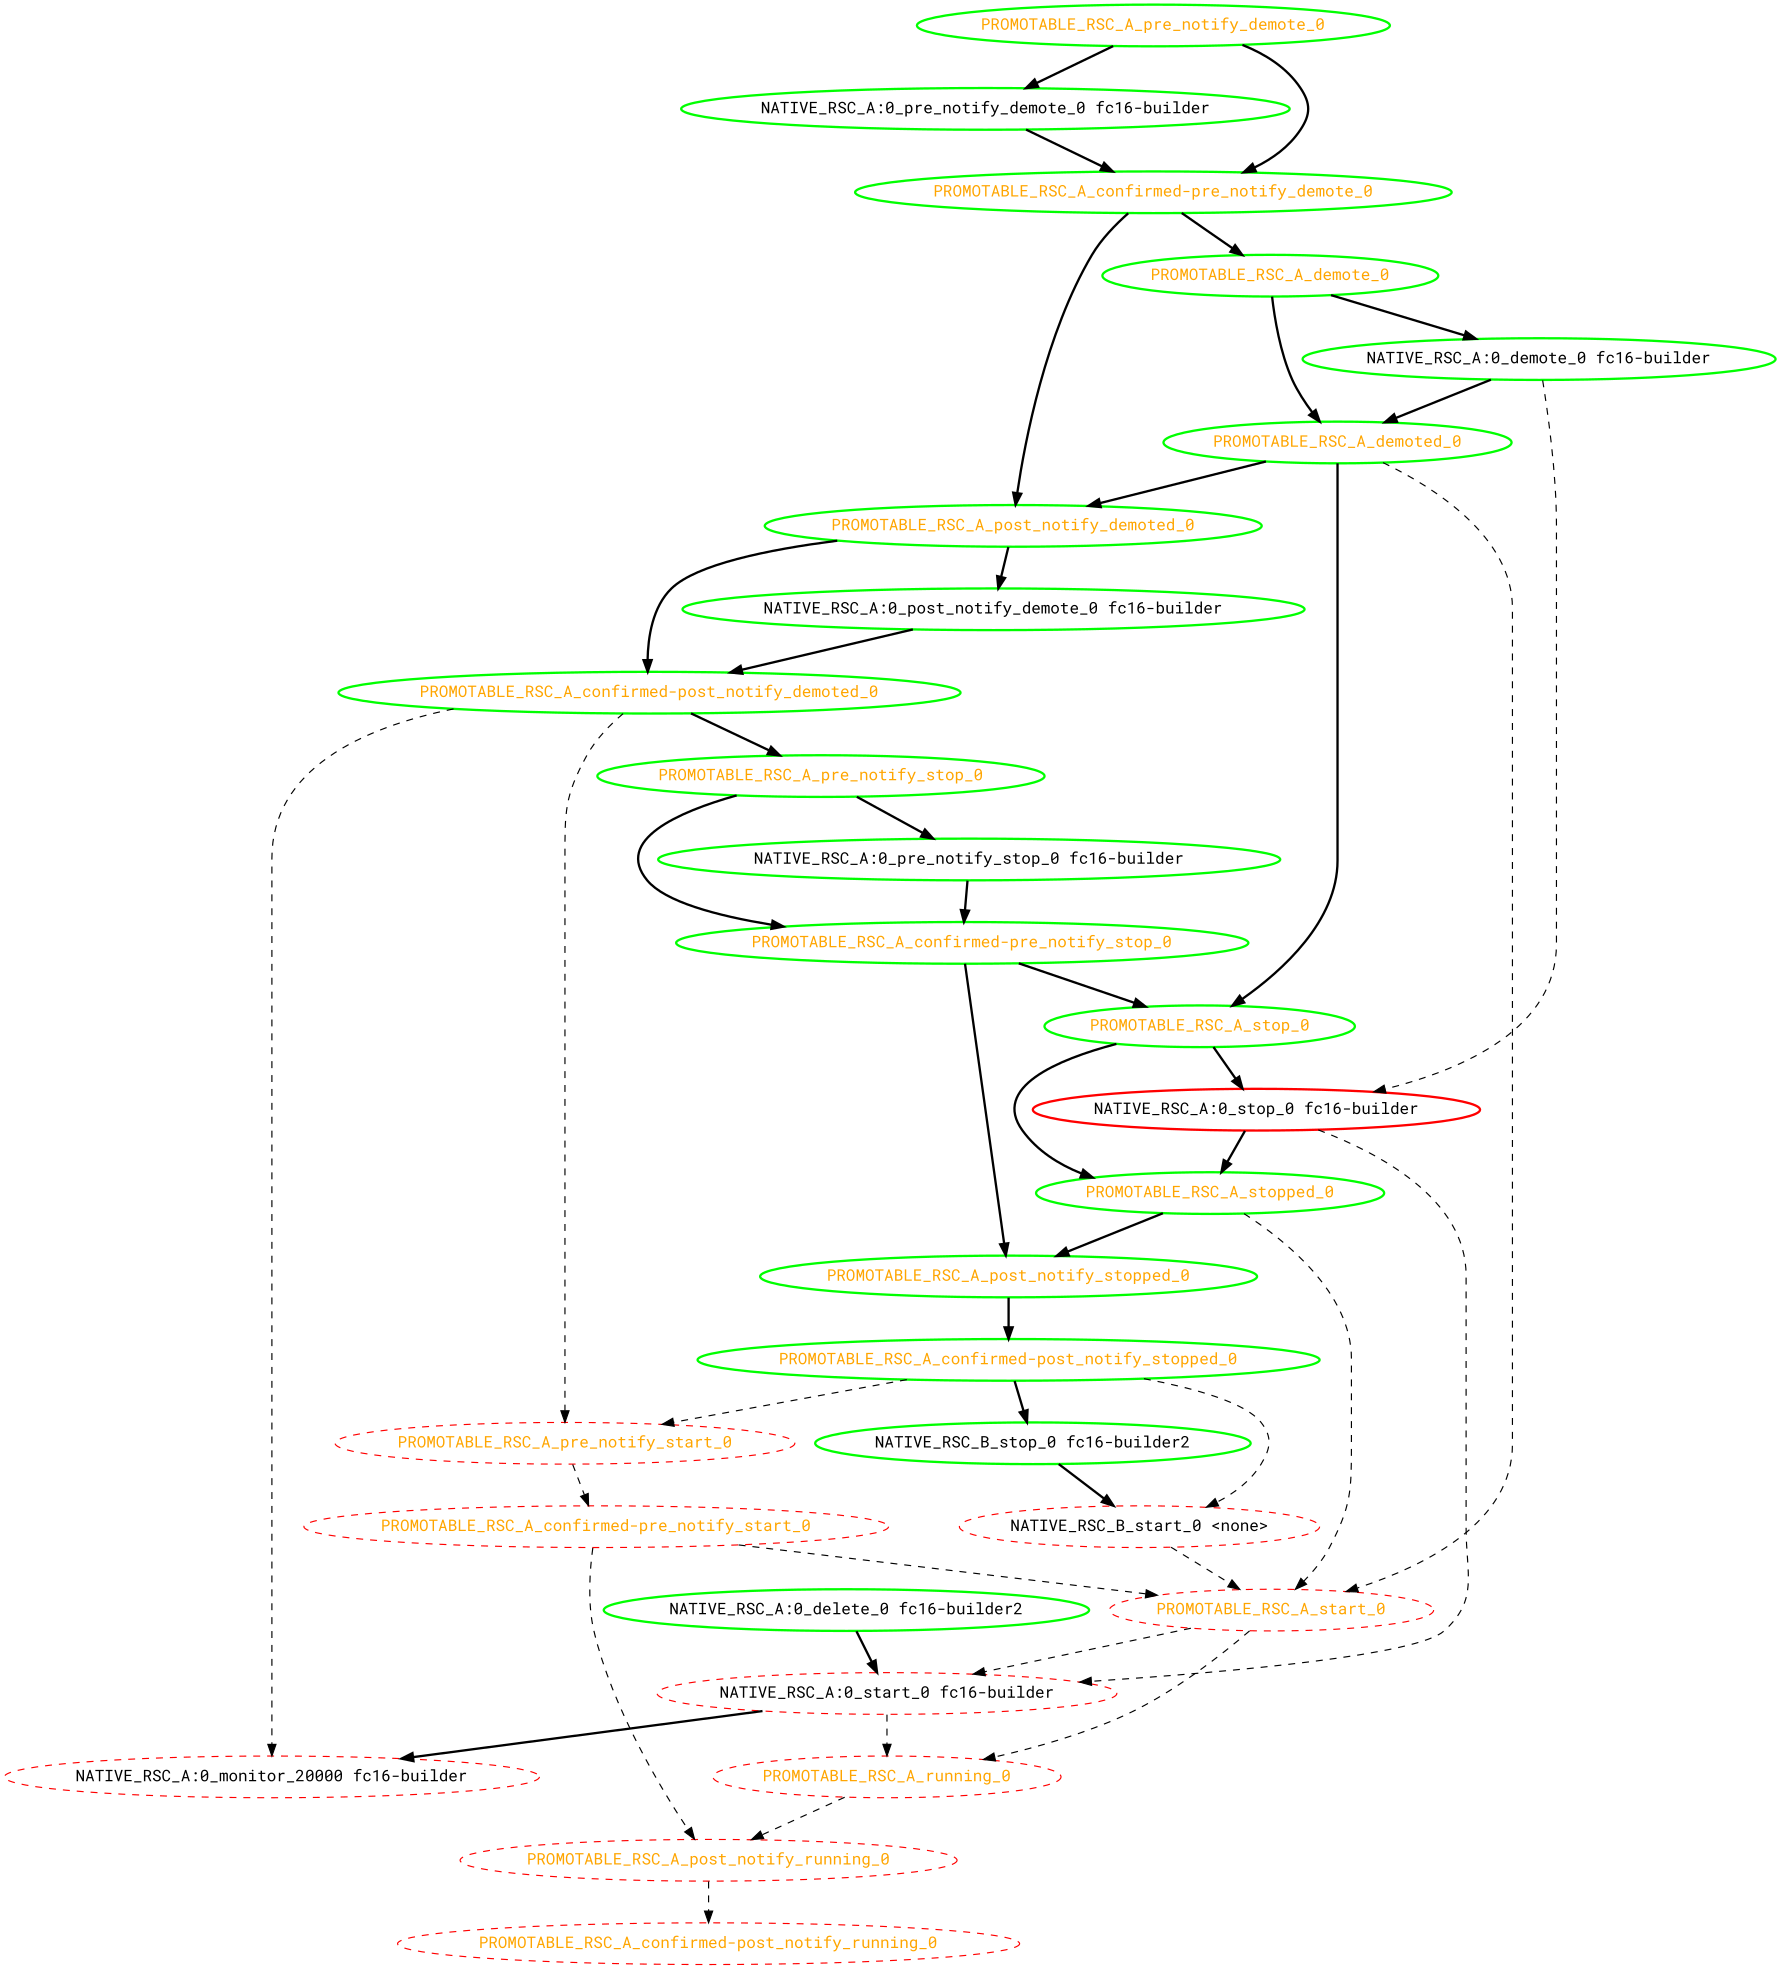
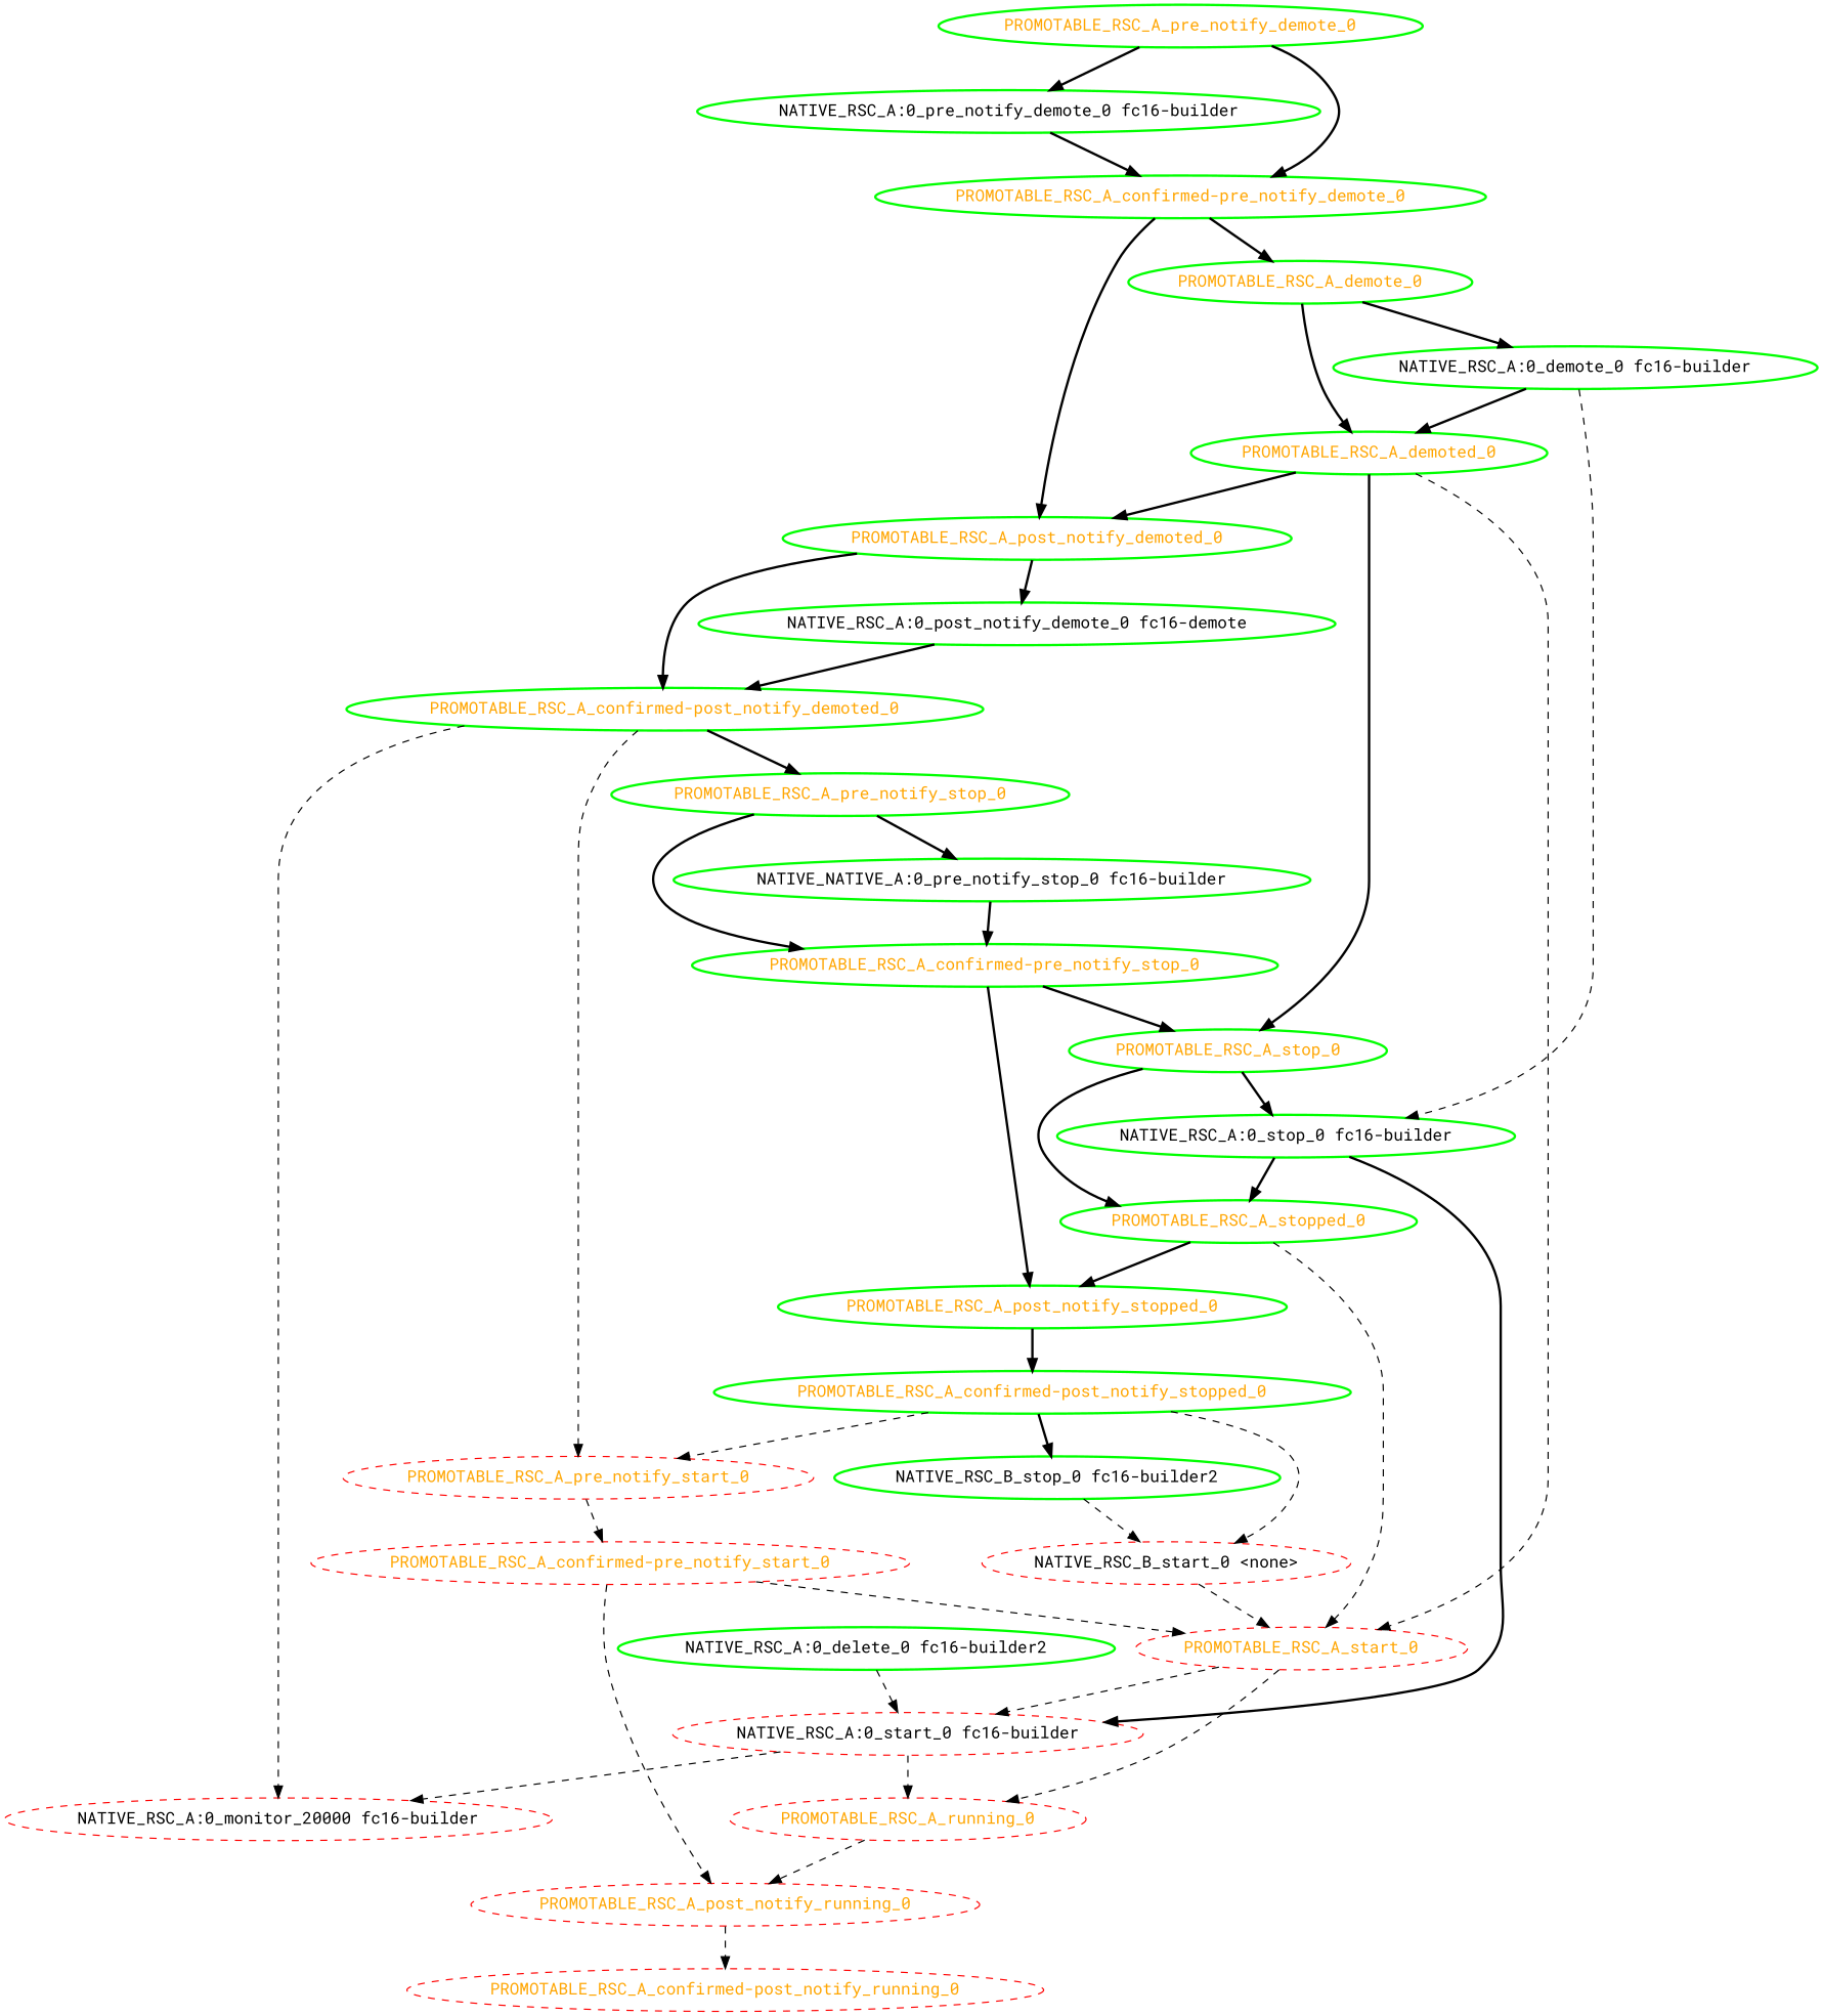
  digraph {
    fontname="Roboto Mono"
    node [color=green fontcolor=orange fontname="Roboto Mono" style=bold]
    edge [fontname="Roboto Mono" style=bold]
    "NATIVE_RSC_A:0_delete_0 fc16-builder2" [fontcolor=black]
    "NATIVE_RSC_A:0_start_0 fc16-builder" [color=red fontcolor=black style=dashed]
    "NATIVE_RSC_A:0_monitor_20000 fc16-builder" [color=red fontcolor=black style=dashed]
    PROMOTABLE_RSC_A_running_0 [color=red style=dashed]
    PROMOTABLE_RSC_A_post_notify_running_0 [color=red style=dashed]
    "NATIVE_RSC_A:0_demote_0 fc16-builder" [fontcolor=black]
-   "NATIVE_RSC_A:0_stop_0 fc16-builder" [color=red fontcolor=black]
+   "NATIVE_RSC_A:0_stop_0 fc16-builder" [fontcolor=black]
    PROMOTABLE_RSC_A_demoted_0
    PROMOTABLE_RSC_A_stopped_0
    PROMOTABLE_RSC_A_start_0 [color=red style=dashed]
    PROMOTABLE_RSC_A_post_notify_demoted_0
    PROMOTABLE_RSC_A_stop_0
    PROMOTABLE_RSC_A_post_notify_stopped_0
-   "NATIVE_RSC_A:0_post_notify_demote_0 fc16-builder" [fontcolor=black]
+   "NATIVE_RSC_A:0_post_notify_demote_0 fc16-builder" [fontcolor=black label="NATIVE_RSC_A:0_post_notify_demote_0 fc16-demote"]
    "PROMOTABLE_RSC_A_confirmed-post_notify_demoted_0"
    PROMOTABLE_RSC_A_pre_notify_start_0 [color=red style=dashed]
    PROMOTABLE_RSC_A_pre_notify_stop_0
    "PROMOTABLE_RSC_A_confirmed-pre_notify_start_0" [color=red style=dashed]
-   "NATIVE_RSC_A:0_pre_notify_stop_0 fc16-builder" [fontcolor=black]
+   "NATIVE_RSC_A:0_pre_notify_stop_0 fc16-builder" [fontcolor=black label="NATIVE_NATIVE_A:0_pre_notify_stop_0 fc16-builder"]
    "PROMOTABLE_RSC_A_confirmed-pre_notify_stop_0"
    "NATIVE_RSC_A:0_pre_notify_demote_0 fc16-builder" [fontcolor=black]
    "PROMOTABLE_RSC_A_confirmed-pre_notify_demote_0"
    PROMOTABLE_RSC_A_demote_0
    "PROMOTABLE_RSC_A_confirmed-post_notify_stopped_0"
    "PROMOTABLE_RSC_A_confirmed-post_notify_running_0" [color=red style=dashed]
    "NATIVE_RSC_B_start_0 <none>" [color=red fontcolor=black style=dashed]
    "NATIVE_RSC_B_stop_0 fc16-builder2" [fontcolor=black]
    PROMOTABLE_RSC_A_pre_notify_demote_0
-   "NATIVE_RSC_A:0_delete_0 fc16-builder2" -> "NATIVE_RSC_A:0_start_0 fc16-builder"
-   "NATIVE_RSC_A:0_start_0 fc16-builder" -> "NATIVE_RSC_A:0_monitor_20000 fc16-builder"
+   "NATIVE_RSC_A:0_delete_0 fc16-builder2" -> "NATIVE_RSC_A:0_start_0 fc16-builder" [style=dashed]
+   "NATIVE_RSC_A:0_start_0 fc16-builder" -> "NATIVE_RSC_A:0_monitor_20000 fc16-builder" [style=dashed]
    "NATIVE_RSC_A:0_start_0 fc16-builder" -> PROMOTABLE_RSC_A_running_0 [style=dashed]
    PROMOTABLE_RSC_A_running_0 -> PROMOTABLE_RSC_A_post_notify_running_0 [style=dashed]
    PROMOTABLE_RSC_A_post_notify_running_0 -> "PROMOTABLE_RSC_A_confirmed-post_notify_running_0" [style=dashed]
    "NATIVE_RSC_A:0_demote_0 fc16-builder" -> "NATIVE_RSC_A:0_stop_0 fc16-builder" [style=dashed]
    "NATIVE_RSC_A:0_demote_0 fc16-builder" -> PROMOTABLE_RSC_A_demoted_0
-   "NATIVE_RSC_A:0_stop_0 fc16-builder" -> "NATIVE_RSC_A:0_start_0 fc16-builder" [style=dashed]
+   "NATIVE_RSC_A:0_stop_0 fc16-builder" -> "NATIVE_RSC_A:0_start_0 fc16-builder"
    "NATIVE_RSC_A:0_stop_0 fc16-builder" -> PROMOTABLE_RSC_A_stopped_0
    PROMOTABLE_RSC_A_demoted_0 -> PROMOTABLE_RSC_A_start_0 [style=dashed]
    PROMOTABLE_RSC_A_demoted_0 -> PROMOTABLE_RSC_A_post_notify_demoted_0
    PROMOTABLE_RSC_A_demoted_0 -> PROMOTABLE_RSC_A_stop_0
    PROMOTABLE_RSC_A_stopped_0 -> PROMOTABLE_RSC_A_start_0 [style=dashed]
    PROMOTABLE_RSC_A_stopped_0 -> PROMOTABLE_RSC_A_post_notify_stopped_0
    PROMOTABLE_RSC_A_start_0 -> "NATIVE_RSC_A:0_start_0 fc16-builder" [style=dashed]
    PROMOTABLE_RSC_A_start_0 -> PROMOTABLE_RSC_A_running_0 [style=dashed]
    PROMOTABLE_RSC_A_post_notify_demoted_0 -> "NATIVE_RSC_A:0_post_notify_demote_0 fc16-builder"
    PROMOTABLE_RSC_A_post_notify_demoted_0 -> "PROMOTABLE_RSC_A_confirmed-post_notify_demoted_0"
    PROMOTABLE_RSC_A_stop_0 -> "NATIVE_RSC_A:0_stop_0 fc16-builder"
    PROMOTABLE_RSC_A_stop_0 -> PROMOTABLE_RSC_A_stopped_0
    PROMOTABLE_RSC_A_post_notify_stopped_0 -> "PROMOTABLE_RSC_A_confirmed-post_notify_stopped_0"
    "NATIVE_RSC_A:0_post_notify_demote_0 fc16-builder" -> "PROMOTABLE_RSC_A_confirmed-post_notify_demoted_0"
    "PROMOTABLE_RSC_A_confirmed-post_notify_demoted_0" -> "NATIVE_RSC_A:0_monitor_20000 fc16-builder" [style=dashed]
    "PROMOTABLE_RSC_A_confirmed-post_notify_demoted_0" -> PROMOTABLE_RSC_A_pre_notify_start_0 [style=dashed]
    "PROMOTABLE_RSC_A_confirmed-post_notify_demoted_0" -> PROMOTABLE_RSC_A_pre_notify_stop_0
    PROMOTABLE_RSC_A_pre_notify_start_0 -> "PROMOTABLE_RSC_A_confirmed-pre_notify_start_0" [style=dashed]
    PROMOTABLE_RSC_A_pre_notify_stop_0 -> "NATIVE_RSC_A:0_pre_notify_stop_0 fc16-builder"
    PROMOTABLE_RSC_A_pre_notify_stop_0 -> "PROMOTABLE_RSC_A_confirmed-pre_notify_stop_0"
    "PROMOTABLE_RSC_A_confirmed-pre_notify_start_0" -> PROMOTABLE_RSC_A_post_notify_running_0 [style=dashed]
    "PROMOTABLE_RSC_A_confirmed-pre_notify_start_0" -> PROMOTABLE_RSC_A_start_0 [style=dashed]
    "NATIVE_RSC_A:0_pre_notify_stop_0 fc16-builder" -> "PROMOTABLE_RSC_A_confirmed-pre_notify_stop_0"
    "PROMOTABLE_RSC_A_confirmed-pre_notify_stop_0" -> PROMOTABLE_RSC_A_stop_0
    "PROMOTABLE_RSC_A_confirmed-pre_notify_stop_0" -> PROMOTABLE_RSC_A_post_notify_stopped_0
    "NATIVE_RSC_A:0_pre_notify_demote_0 fc16-builder" -> "PROMOTABLE_RSC_A_confirmed-pre_notify_demote_0"
    "PROMOTABLE_RSC_A_confirmed-pre_notify_demote_0" -> PROMOTABLE_RSC_A_post_notify_demoted_0
    "PROMOTABLE_RSC_A_confirmed-pre_notify_demote_0" -> PROMOTABLE_RSC_A_demote_0
    PROMOTABLE_RSC_A_demote_0 -> "NATIVE_RSC_A:0_demote_0 fc16-builder"
    PROMOTABLE_RSC_A_demote_0 -> PROMOTABLE_RSC_A_demoted_0
    "PROMOTABLE_RSC_A_confirmed-post_notify_stopped_0" -> PROMOTABLE_RSC_A_pre_notify_start_0 [style=dashed]
    "PROMOTABLE_RSC_A_confirmed-post_notify_stopped_0" -> "NATIVE_RSC_B_start_0 <none>" [style=dashed]
    "PROMOTABLE_RSC_A_confirmed-post_notify_stopped_0" -> "NATIVE_RSC_B_stop_0 fc16-builder2"
    "NATIVE_RSC_B_start_0 <none>" -> PROMOTABLE_RSC_A_start_0 [style=dashed]
-   "NATIVE_RSC_B_stop_0 fc16-builder2" -> "NATIVE_RSC_B_start_0 <none>"
+   "NATIVE_RSC_B_stop_0 fc16-builder2" -> "NATIVE_RSC_B_start_0 <none>" [style=dashed]
    PROMOTABLE_RSC_A_pre_notify_demote_0 -> "NATIVE_RSC_A:0_pre_notify_demote_0 fc16-builder"
    PROMOTABLE_RSC_A_pre_notify_demote_0 -> "PROMOTABLE_RSC_A_confirmed-pre_notify_demote_0"
  }
